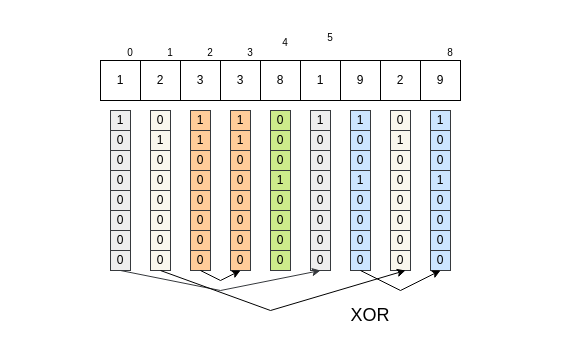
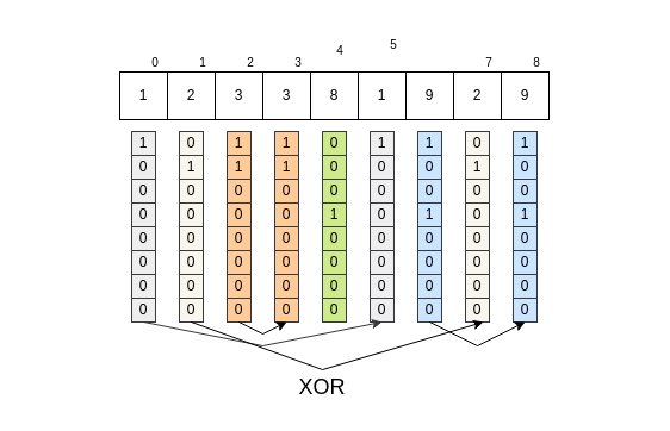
  <mxCell id="0" />
  <mxCell id="1" parent="0" />
  <mxCell id="2" value="1" style="rounded=0;whiteSpace=wrap;html=1;" vertex="1" parent="1"><mxGeometry x="100" y="60" width="40" height="40" as="geometry" /></mxCell>
  <mxCell id="3" value="2" style="rounded=0;whiteSpace=wrap;html=1;" vertex="1" parent="1"><mxGeometry x="140" y="60" width="40" height="40" as="geometry" /></mxCell>
  <mxCell id="4" value="3" style="rounded=0;whiteSpace=wrap;html=1;" vertex="1" parent="1"><mxGeometry x="180" y="60" width="40" height="40" as="geometry" /></mxCell>
  <mxCell id="5" value="3" style="rounded=0;whiteSpace=wrap;html=1;" vertex="1" parent="1"><mxGeometry x="220" y="60" width="40" height="40" as="geometry" /></mxCell>
  <mxCell id="6" value="8" style="rounded=0;whiteSpace=wrap;html=1;" vertex="1" parent="1"><mxGeometry x="260" y="60" width="40" height="40" as="geometry" /></mxCell>
  <mxCell id="7" value="1" style="rounded=0;whiteSpace=wrap;html=1;" vertex="1" parent="1"><mxGeometry x="300" y="60" width="40" height="40" as="geometry" /></mxCell>
  <mxCell id="8" value="9" style="rounded=0;whiteSpace=wrap;html=1;" vertex="1" parent="1"><mxGeometry x="340" y="60" width="40" height="40" as="geometry" /></mxCell>
  <mxCell id="9" value="2" style="rounded=0;whiteSpace=wrap;html=1;" vertex="1" parent="1"><mxGeometry x="380" y="60" width="40" height="40" as="geometry" /></mxCell>
  <mxCell id="10" value="9" style="rounded=0;whiteSpace=wrap;html=1;" vertex="1" parent="1"><mxGeometry x="420" y="60" width="40" height="40" as="geometry" /></mxCell>
  <mxCell id="11" value="1" style="rounded=0;whiteSpace=wrap;html=1;fillColor=#eeeeee;strokeColor=#36393d;" vertex="1" parent="1"><mxGeometry x="110" y="110" width="20" height="20" as="geometry" /></mxCell>
  <mxCell id="12" value="0" style="rounded=0;whiteSpace=wrap;html=1;fillColor=#eeeeee;strokeColor=#36393d;" vertex="1" parent="1"><mxGeometry x="110" y="130" width="20" height="20" as="geometry" /></mxCell>
  <mxCell id="13" value="0" style="rounded=0;whiteSpace=wrap;html=1;fillColor=#eeeeee;strokeColor=#36393d;" vertex="1" parent="1"><mxGeometry x="110" y="150" width="20" height="20" as="geometry" /></mxCell>
  <mxCell id="14" value="0" style="rounded=0;whiteSpace=wrap;html=1;fillColor=#eeeeee;strokeColor=#36393d;" vertex="1" parent="1"><mxGeometry x="110" y="170" width="20" height="20" as="geometry" /></mxCell>
  <mxCell id="15" value="0" style="rounded=0;whiteSpace=wrap;html=1;fillColor=#eeeeee;strokeColor=#36393d;" vertex="1" parent="1"><mxGeometry x="110" y="190" width="20" height="20" as="geometry" /></mxCell>
  <mxCell id="16" value="0" style="rounded=0;whiteSpace=wrap;html=1;fillColor=#eeeeee;strokeColor=#36393d;" vertex="1" parent="1"><mxGeometry x="110" y="210" width="20" height="20" as="geometry" /></mxCell>
  <mxCell id="17" value="0" style="rounded=0;whiteSpace=wrap;html=1;fillColor=#eeeeee;strokeColor=#36393d;" vertex="1" parent="1"><mxGeometry x="110" y="230" width="20" height="20" as="geometry" /></mxCell>
  <mxCell id="18" value="0" style="rounded=0;whiteSpace=wrap;html=1;fillColor=#eeeeee;strokeColor=#36393d;" vertex="1" parent="1"><mxGeometry x="110" y="250" width="20" height="20" as="geometry" /></mxCell>
  <mxCell id="19" value="0" style="rounded=0;whiteSpace=wrap;html=1;fillColor=#f9f7ed;strokeColor=#36393d;" vertex="1" parent="1"><mxGeometry x="150" y="110" width="20" height="20" as="geometry" /></mxCell>
  <mxCell id="20" value="1" style="rounded=0;whiteSpace=wrap;html=1;fillColor=#f9f7ed;strokeColor=#36393d;" vertex="1" parent="1"><mxGeometry x="150" y="130" width="20" height="20" as="geometry" /></mxCell>
  <mxCell id="21" value="0" style="rounded=0;whiteSpace=wrap;html=1;fillColor=#f9f7ed;strokeColor=#36393d;" vertex="1" parent="1"><mxGeometry x="150" y="150" width="20" height="20" as="geometry" /></mxCell>
  <mxCell id="22" value="0" style="rounded=0;whiteSpace=wrap;html=1;fillColor=#f9f7ed;strokeColor=#36393d;" vertex="1" parent="1"><mxGeometry x="150" y="170" width="20" height="20" as="geometry" /></mxCell>
  <mxCell id="23" value="0" style="rounded=0;whiteSpace=wrap;html=1;fillColor=#f9f7ed;strokeColor=#36393d;" vertex="1" parent="1"><mxGeometry x="150" y="190" width="20" height="20" as="geometry" /></mxCell>
  <mxCell id="24" value="0" style="rounded=0;whiteSpace=wrap;html=1;fillColor=#f9f7ed;strokeColor=#36393d;" vertex="1" parent="1"><mxGeometry x="150" y="210" width="20" height="20" as="geometry" /></mxCell>
  <mxCell id="25" value="0" style="rounded=0;whiteSpace=wrap;html=1;fillColor=#f9f7ed;strokeColor=#36393d;" vertex="1" parent="1"><mxGeometry x="150" y="230" width="20" height="20" as="geometry" /></mxCell>
  <mxCell id="26" value="0" style="rounded=0;whiteSpace=wrap;html=1;fillColor=#f9f7ed;strokeColor=#36393d;" vertex="1" parent="1"><mxGeometry x="150" y="250" width="20" height="20" as="geometry" /></mxCell>
  <mxCell id="27" value="1" style="rounded=0;whiteSpace=wrap;html=1;fillColor=#ffcc99;strokeColor=#36393d;" vertex="1" parent="1"><mxGeometry x="190" y="110" width="20" height="20" as="geometry" /></mxCell>
  <mxCell id="28" value="1" style="rounded=0;whiteSpace=wrap;html=1;fillColor=#ffcc99;strokeColor=#36393d;" vertex="1" parent="1"><mxGeometry x="190" y="130" width="20" height="20" as="geometry" /></mxCell>
  <mxCell id="29" value="0" style="rounded=0;whiteSpace=wrap;html=1;fillColor=#ffcc99;strokeColor=#36393d;" vertex="1" parent="1"><mxGeometry x="190" y="150" width="20" height="20" as="geometry" /></mxCell>
  <mxCell id="30" value="0" style="rounded=0;whiteSpace=wrap;html=1;fillColor=#ffcc99;strokeColor=#36393d;" vertex="1" parent="1"><mxGeometry x="190" y="170" width="20" height="20" as="geometry" /></mxCell>
  <mxCell id="31" value="0" style="rounded=0;whiteSpace=wrap;html=1;fillColor=#ffcc99;strokeColor=#36393d;" vertex="1" parent="1"><mxGeometry x="190" y="190" width="20" height="20" as="geometry" /></mxCell>
  <mxCell id="32" value="0" style="rounded=0;whiteSpace=wrap;html=1;fillColor=#ffcc99;strokeColor=#36393d;" vertex="1" parent="1"><mxGeometry x="190" y="210" width="20" height="20" as="geometry" /></mxCell>
  <mxCell id="33" value="0" style="rounded=0;whiteSpace=wrap;html=1;fillColor=#ffcc99;strokeColor=#36393d;" vertex="1" parent="1"><mxGeometry x="190" y="230" width="20" height="20" as="geometry" /></mxCell>
  <mxCell id="34" value="0" style="rounded=0;whiteSpace=wrap;html=1;fillColor=#ffcc99;strokeColor=#36393d;" vertex="1" parent="1"><mxGeometry x="190" y="250" width="20" height="20" as="geometry" /></mxCell>
  <mxCell id="35" value="1" style="rounded=0;whiteSpace=wrap;html=1;fillColor=#ffcc99;strokeColor=#36393d;" vertex="1" parent="1"><mxGeometry x="230" y="110" width="20" height="20" as="geometry" /></mxCell>
  <mxCell id="36" value="1" style="rounded=0;whiteSpace=wrap;html=1;fillColor=#ffcc99;strokeColor=#36393d;" vertex="1" parent="1"><mxGeometry x="230" y="130" width="20" height="20" as="geometry" /></mxCell>
  <mxCell id="37" value="0" style="rounded=0;whiteSpace=wrap;html=1;fillColor=#ffcc99;strokeColor=#36393d;" vertex="1" parent="1"><mxGeometry x="230" y="150" width="20" height="20" as="geometry" /></mxCell>
  <mxCell id="38" value="0" style="rounded=0;whiteSpace=wrap;html=1;fillColor=#ffcc99;strokeColor=#36393d;" vertex="1" parent="1"><mxGeometry x="230" y="170" width="20" height="20" as="geometry" /></mxCell>
  <mxCell id="39" value="0" style="rounded=0;whiteSpace=wrap;html=1;fillColor=#ffcc99;strokeColor=#36393d;" vertex="1" parent="1"><mxGeometry x="230" y="190" width="20" height="20" as="geometry" /></mxCell>
  <mxCell id="40" value="0" style="rounded=0;whiteSpace=wrap;html=1;fillColor=#ffcc99;strokeColor=#36393d;" vertex="1" parent="1"><mxGeometry x="230" y="210" width="20" height="20" as="geometry" /></mxCell>
  <mxCell id="41" value="0" style="rounded=0;whiteSpace=wrap;html=1;fillColor=#ffcc99;strokeColor=#36393d;" vertex="1" parent="1"><mxGeometry x="230" y="230" width="20" height="20" as="geometry" /></mxCell>
  <mxCell id="42" value="0" style="rounded=0;whiteSpace=wrap;html=1;fillColor=#ffcc99;strokeColor=#36393d;" vertex="1" parent="1"><mxGeometry x="230" y="250" width="20" height="20" as="geometry" /></mxCell>
  <mxCell id="43" value="0" style="rounded=0;whiteSpace=wrap;html=1;fillColor=#cdeb8b;strokeColor=#36393d;" vertex="1" parent="1"><mxGeometry x="270" y="110" width="20" height="20" as="geometry" /></mxCell>
  <mxCell id="44" value="0" style="rounded=0;whiteSpace=wrap;html=1;fillColor=#cdeb8b;strokeColor=#36393d;" vertex="1" parent="1"><mxGeometry x="270" y="130" width="20" height="20" as="geometry" /></mxCell>
  <mxCell id="45" value="0" style="rounded=0;whiteSpace=wrap;html=1;fillColor=#cdeb8b;strokeColor=#36393d;" vertex="1" parent="1"><mxGeometry x="270" y="150" width="20" height="20" as="geometry" /></mxCell>
  <mxCell id="46" value="1" style="rounded=0;whiteSpace=wrap;html=1;fillColor=#cdeb8b;strokeColor=#36393d;" vertex="1" parent="1"><mxGeometry x="270" y="170" width="20" height="20" as="geometry" /></mxCell>
  <mxCell id="47" value="0" style="rounded=0;whiteSpace=wrap;html=1;fillColor=#cdeb8b;strokeColor=#36393d;" vertex="1" parent="1"><mxGeometry x="270" y="190" width="20" height="20" as="geometry" /></mxCell>
  <mxCell id="48" value="0" style="rounded=0;whiteSpace=wrap;html=1;fillColor=#cdeb8b;strokeColor=#36393d;" vertex="1" parent="1"><mxGeometry x="270" y="210" width="20" height="20" as="geometry" /></mxCell>
  <mxCell id="49" value="0" style="rounded=0;whiteSpace=wrap;html=1;fillColor=#cdeb8b;strokeColor=#36393d;" vertex="1" parent="1"><mxGeometry x="270" y="230" width="20" height="20" as="geometry" /></mxCell>
  <mxCell id="50" value="0" style="rounded=0;whiteSpace=wrap;html=1;fillColor=#cdeb8b;strokeColor=#36393d;" vertex="1" parent="1"><mxGeometry x="270" y="250" width="20" height="20" as="geometry" /></mxCell>
  <mxCell id="51" value="1" style="rounded=0;whiteSpace=wrap;html=1;fillColor=#eeeeee;strokeColor=#36393d;" vertex="1" parent="1"><mxGeometry x="310" y="110" width="20" height="20" as="geometry" /></mxCell>
  <mxCell id="52" value="0" style="rounded=0;whiteSpace=wrap;html=1;fillColor=#eeeeee;strokeColor=#36393d;" vertex="1" parent="1"><mxGeometry x="310" y="130" width="20" height="20" as="geometry" /></mxCell>
  <mxCell id="53" value="0" style="rounded=0;whiteSpace=wrap;html=1;fillColor=#eeeeee;strokeColor=#36393d;" vertex="1" parent="1"><mxGeometry x="310" y="150" width="20" height="20" as="geometry" /></mxCell>
  <mxCell id="54" value="0" style="rounded=0;whiteSpace=wrap;html=1;fillColor=#eeeeee;strokeColor=#36393d;" vertex="1" parent="1"><mxGeometry x="310" y="170" width="20" height="20" as="geometry" /></mxCell>
  <mxCell id="55" value="0" style="rounded=0;whiteSpace=wrap;html=1;fillColor=#eeeeee;strokeColor=#36393d;" vertex="1" parent="1"><mxGeometry x="310" y="190" width="20" height="20" as="geometry" /></mxCell>
  <mxCell id="56" value="0" style="rounded=0;whiteSpace=wrap;html=1;fillColor=#eeeeee;strokeColor=#36393d;" vertex="1" parent="1"><mxGeometry x="310" y="210" width="20" height="20" as="geometry" /></mxCell>
  <mxCell id="57" value="0" style="rounded=0;whiteSpace=wrap;html=1;fillColor=#eeeeee;strokeColor=#36393d;" vertex="1" parent="1"><mxGeometry x="310" y="230" width="20" height="20" as="geometry" /></mxCell>
  <mxCell id="58" value="0" style="rounded=0;whiteSpace=wrap;html=1;fillColor=#eeeeee;strokeColor=#36393d;" vertex="1" parent="1"><mxGeometry x="310" y="250" width="20" height="20" as="geometry" /></mxCell>
  <mxCell id="59" value="1" style="rounded=0;whiteSpace=wrap;html=1;fillColor=#cce5ff;strokeColor=#36393d;" vertex="1" parent="1"><mxGeometry x="350" y="110" width="20" height="20" as="geometry" /></mxCell>
  <mxCell id="60" value="0" style="rounded=0;whiteSpace=wrap;html=1;fillColor=#cce5ff;strokeColor=#36393d;" vertex="1" parent="1"><mxGeometry x="350" y="130" width="20" height="20" as="geometry" /></mxCell>
  <mxCell id="61" value="0" style="rounded=0;whiteSpace=wrap;html=1;fillColor=#cce5ff;strokeColor=#36393d;" vertex="1" parent="1"><mxGeometry x="350" y="150" width="20" height="20" as="geometry" /></mxCell>
  <mxCell id="62" value="1" style="rounded=0;whiteSpace=wrap;html=1;fillColor=#cce5ff;strokeColor=#36393d;" vertex="1" parent="1"><mxGeometry x="350" y="170" width="20" height="20" as="geometry" /></mxCell>
  <mxCell id="63" value="0" style="rounded=0;whiteSpace=wrap;html=1;fillColor=#cce5ff;strokeColor=#36393d;" vertex="1" parent="1"><mxGeometry x="350" y="190" width="20" height="20" as="geometry" /></mxCell>
  <mxCell id="64" value="0" style="rounded=0;whiteSpace=wrap;html=1;fillColor=#cce5ff;strokeColor=#36393d;" vertex="1" parent="1"><mxGeometry x="350" y="210" width="20" height="20" as="geometry" /></mxCell>
  <mxCell id="65" value="0" style="rounded=0;whiteSpace=wrap;html=1;fillColor=#cce5ff;strokeColor=#36393d;" vertex="1" parent="1"><mxGeometry x="350" y="230" width="20" height="20" as="geometry" /></mxCell>
  <mxCell id="66" value="0" style="rounded=0;whiteSpace=wrap;html=1;fillColor=#cce5ff;strokeColor=#36393d;" vertex="1" parent="1"><mxGeometry x="350" y="250" width="20" height="20" as="geometry" /></mxCell>
  <mxCell id="67" value="0" style="rounded=0;whiteSpace=wrap;html=1;fillColor=#f9f7ed;strokeColor=#36393d;" vertex="1" parent="1"><mxGeometry x="390" y="110" width="20" height="20" as="geometry" /></mxCell>
  <mxCell id="68" value="1" style="rounded=0;whiteSpace=wrap;html=1;fillColor=#f9f7ed;strokeColor=#36393d;" vertex="1" parent="1"><mxGeometry x="390" y="130" width="20" height="20" as="geometry" /></mxCell>
  <mxCell id="69" value="0" style="rounded=0;whiteSpace=wrap;html=1;fillColor=#f9f7ed;strokeColor=#36393d;" vertex="1" parent="1"><mxGeometry x="390" y="150" width="20" height="20" as="geometry" /></mxCell>
  <mxCell id="70" value="0" style="rounded=0;whiteSpace=wrap;html=1;fillColor=#f9f7ed;strokeColor=#36393d;" vertex="1" parent="1"><mxGeometry x="390" y="170" width="20" height="20" as="geometry" /></mxCell>
  <mxCell id="71" value="0" style="rounded=0;whiteSpace=wrap;html=1;fillColor=#f9f7ed;strokeColor=#36393d;" vertex="1" parent="1"><mxGeometry x="390" y="190" width="20" height="20" as="geometry" /></mxCell>
  <mxCell id="72" value="0" style="rounded=0;whiteSpace=wrap;html=1;fillColor=#f9f7ed;strokeColor=#36393d;" vertex="1" parent="1"><mxGeometry x="390" y="210" width="20" height="20" as="geometry" /></mxCell>
  <mxCell id="73" value="0" style="rounded=0;whiteSpace=wrap;html=1;fillColor=#f9f7ed;strokeColor=#36393d;" vertex="1" parent="1"><mxGeometry x="390" y="230" width="20" height="20" as="geometry" /></mxCell>
  <mxCell id="74" value="0" style="rounded=0;whiteSpace=wrap;html=1;fillColor=#f9f7ed;strokeColor=#36393d;" vertex="1" parent="1"><mxGeometry x="390" y="250" width="20" height="20" as="geometry" /></mxCell>
  <mxCell id="75" value="1" style="rounded=0;whiteSpace=wrap;html=1;fillColor=#cce5ff;strokeColor=#36393d;" vertex="1" parent="1"><mxGeometry x="430" y="110" width="20" height="20" as="geometry" /></mxCell>
  <mxCell id="76" value="0" style="rounded=0;whiteSpace=wrap;html=1;fillColor=#cce5ff;strokeColor=#36393d;" vertex="1" parent="1"><mxGeometry x="430" y="130" width="20" height="20" as="geometry" /></mxCell>
  <mxCell id="77" value="0" style="rounded=0;whiteSpace=wrap;html=1;fillColor=#cce5ff;strokeColor=#36393d;" vertex="1" parent="1"><mxGeometry x="430" y="150" width="20" height="20" as="geometry" /></mxCell>
  <mxCell id="78" value="1" style="rounded=0;whiteSpace=wrap;html=1;fillColor=#cce5ff;strokeColor=#36393d;" vertex="1" parent="1"><mxGeometry x="430" y="170" width="20" height="20" as="geometry" /></mxCell>
  <mxCell id="79" value="0" style="rounded=0;whiteSpace=wrap;html=1;fillColor=#cce5ff;strokeColor=#36393d;" vertex="1" parent="1"><mxGeometry x="430" y="190" width="20" height="20" as="geometry" /></mxCell>
  <mxCell id="80" value="0" style="rounded=0;whiteSpace=wrap;html=1;fillColor=#cce5ff;strokeColor=#36393d;" vertex="1" parent="1"><mxGeometry x="430" y="210" width="20" height="20" as="geometry" /></mxCell>
  <mxCell id="81" value="0" style="rounded=0;whiteSpace=wrap;html=1;fillColor=#cce5ff;strokeColor=#36393d;" vertex="1" parent="1"><mxGeometry x="430" y="230" width="20" height="20" as="geometry" /></mxCell>
  <mxCell id="82" value="0" style="rounded=0;whiteSpace=wrap;html=1;fillColor=#cce5ff;strokeColor=#36393d;" vertex="1" parent="1"><mxGeometry x="430" y="250" width="20" height="20" as="geometry" /></mxCell>
  <mxCell id="83" value="" style="endArrow=classic;html=1;rounded=0;strokeWidth=1;fontSize=18;exitX=0.5;exitY=1;exitDx=0;exitDy=0;entryX=0.5;entryY=1;entryDx=0;entryDy=0;fillColor=#eeeeee;strokeColor=#36393d;" edge="1" parent="1" source="18" target="58"><mxGeometry width="50" height="50" relative="1" as="geometry"><mxPoint x="160" y="200" as="sourcePoint" /><mxPoint x="210" y="150" as="targetPoint" /><Array as="points"><mxPoint x="220" y="290" /></Array></mxGeometry></mxCell>
  <mxCell id="84" value="" style="endArrow=classic;html=1;rounded=0;strokeWidth=1;fontSize=18;exitX=0.5;exitY=1;exitDx=0;exitDy=0;entryX=0.75;entryY=1;entryDx=0;entryDy=0;" edge="1" parent="1" source="26" target="74"><mxGeometry width="50" height="50" relative="1" as="geometry"><mxPoint x="160" y="200" as="sourcePoint" /><mxPoint x="210" y="150" as="targetPoint" /><Array as="points"><mxPoint x="270" y="310" /></Array></mxGeometry></mxCell>
  <mxCell id="85" value="" style="endArrow=classic;html=1;rounded=0;strokeWidth=1;fontSize=18;exitX=0.5;exitY=1;exitDx=0;exitDy=0;entryX=0.5;entryY=1;entryDx=0;entryDy=0;" edge="1" parent="1" source="34" target="42"><mxGeometry width="50" height="50" relative="1" as="geometry"><mxPoint x="160" y="200" as="sourcePoint" /><mxPoint x="210" y="150" as="targetPoint" /><Array as="points"><mxPoint x="220" y="280" /></Array></mxGeometry></mxCell>
  <mxCell id="86" value="" style="endArrow=classic;html=1;rounded=0;strokeWidth=1;fontSize=18;exitX=0.5;exitY=1;exitDx=0;exitDy=0;entryX=0.5;entryY=1;entryDx=0;entryDy=0;" edge="1" parent="1" source="66" target="82"><mxGeometry width="50" height="50" relative="1" as="geometry"><mxPoint x="160" y="200" as="sourcePoint" /><mxPoint x="210" y="150" as="targetPoint" /><Array as="points"><mxPoint x="400" y="290" /></Array></mxGeometry></mxCell>
- <mxCell id="87" value="XOR" style="text;html=1;strokeColor=none;fillColor=none;align=center;verticalAlign=middle;whiteSpace=wrap;rounded=0;labelBackgroundColor=none;labelBorderColor=none;strokeWidth=3;fontSize=18;" vertex="1" parent="1"><mxGeometry x="340" y="300" width="60" height="30" as="geometry" /></mxCell>
+ <mxCell id="87" value="XOR" style="text;html=1;strokeColor=none;fillColor=none;align=center;verticalAlign=middle;whiteSpace=wrap;rounded=0;labelBackgroundColor=none;labelBorderColor=none;strokeWidth=3;fontSize=18;" vertex="1" parent="1"><mxGeometry x="240" y="310" width="60" height="30" as="geometry" /></mxCell>
  <mxCell id="88" value="" style="rounded=0;whiteSpace=wrap;html=1;labelBackgroundColor=none;labelBorderColor=none;strokeColor=none;strokeWidth=3;fontSize=18;fillColor=none;" vertex="1" parent="1"><mxGeometry x="20" y="20" width="520" height="320" as="geometry" /></mxCell>
  <mxCell id="89" value="&lt;font style=&quot;font-size: 10px;&quot;&gt;0&lt;/font&gt;" style="whiteSpace=wrap;html=1;aspect=fixed;labelBackgroundColor=none;labelBorderColor=none;strokeColor=none;strokeWidth=1;fontSize=18;fillColor=none;" vertex="1" parent="1"><mxGeometry x="120" y="40" width="20" height="20" as="geometry" /></mxCell>
  <mxCell id="90" value="&lt;font style=&quot;font-size: 10px;&quot;&gt;1&lt;/font&gt;" style="whiteSpace=wrap;html=1;aspect=fixed;labelBackgroundColor=none;labelBorderColor=none;strokeColor=none;strokeWidth=1;fontSize=18;fillColor=none;" vertex="1" parent="1"><mxGeometry x="160" y="40" width="20" height="20" as="geometry" /></mxCell>
  <mxCell id="91" value="&lt;font style=&quot;font-size: 10px;&quot;&gt;2&lt;/font&gt;" style="whiteSpace=wrap;html=1;aspect=fixed;labelBackgroundColor=none;labelBorderColor=none;strokeColor=none;strokeWidth=1;fontSize=18;fillColor=none;" vertex="1" parent="1"><mxGeometry x="200" y="40" width="20" height="20" as="geometry" /></mxCell>
  <mxCell id="92" value="&lt;font style=&quot;font-size: 10px;&quot;&gt;3&lt;/font&gt;" style="whiteSpace=wrap;html=1;aspect=fixed;labelBackgroundColor=none;labelBorderColor=none;strokeColor=none;strokeWidth=1;fontSize=18;fillColor=none;" vertex="1" parent="1"><mxGeometry x="240" y="40" width="20" height="20" as="geometry" /></mxCell>
  <mxCell id="93" value="&lt;font style=&quot;font-size: 10px;&quot;&gt;4&lt;/font&gt;" style="whiteSpace=wrap;html=1;aspect=fixed;labelBackgroundColor=none;labelBorderColor=none;strokeColor=none;strokeWidth=1;fontSize=18;fillColor=none;" vertex="1" parent="1"><mxGeometry x="275" y="30" width="20" height="20" as="geometry" /></mxCell>
  <mxCell id="94" value="&lt;font style=&quot;font-size: 10px;&quot;&gt;5&lt;/font&gt;" style="whiteSpace=wrap;html=1;aspect=fixed;labelBackgroundColor=none;labelBorderColor=none;strokeColor=none;strokeWidth=1;fontSize=18;fillColor=none;" vertex="1" parent="1"><mxGeometry x="320" y="25" width="20" height="20" as="geometry" /></mxCell>
+ <mxCell id="95" value="&lt;font style=&quot;font-size: 10px;&quot;&gt;7&lt;/font&gt;" style="whiteSpace=wrap;html=1;aspect=fixed;labelBackgroundColor=none;labelBorderColor=none;strokeColor=none;strokeWidth=1;fontSize=18;fillColor=none;" vertex="1" parent="1"><mxGeometry x="400" y="40" width="20" height="20" as="geometry" /></mxCell>
  <mxCell id="96" value="&lt;font style=&quot;font-size: 10px;&quot;&gt;8&lt;/font&gt;" style="whiteSpace=wrap;html=1;aspect=fixed;labelBackgroundColor=none;labelBorderColor=none;strokeColor=none;strokeWidth=1;fontSize=18;fillColor=none;" vertex="1" parent="1"><mxGeometry x="440" y="40" width="20" height="20" as="geometry" /></mxCell>
